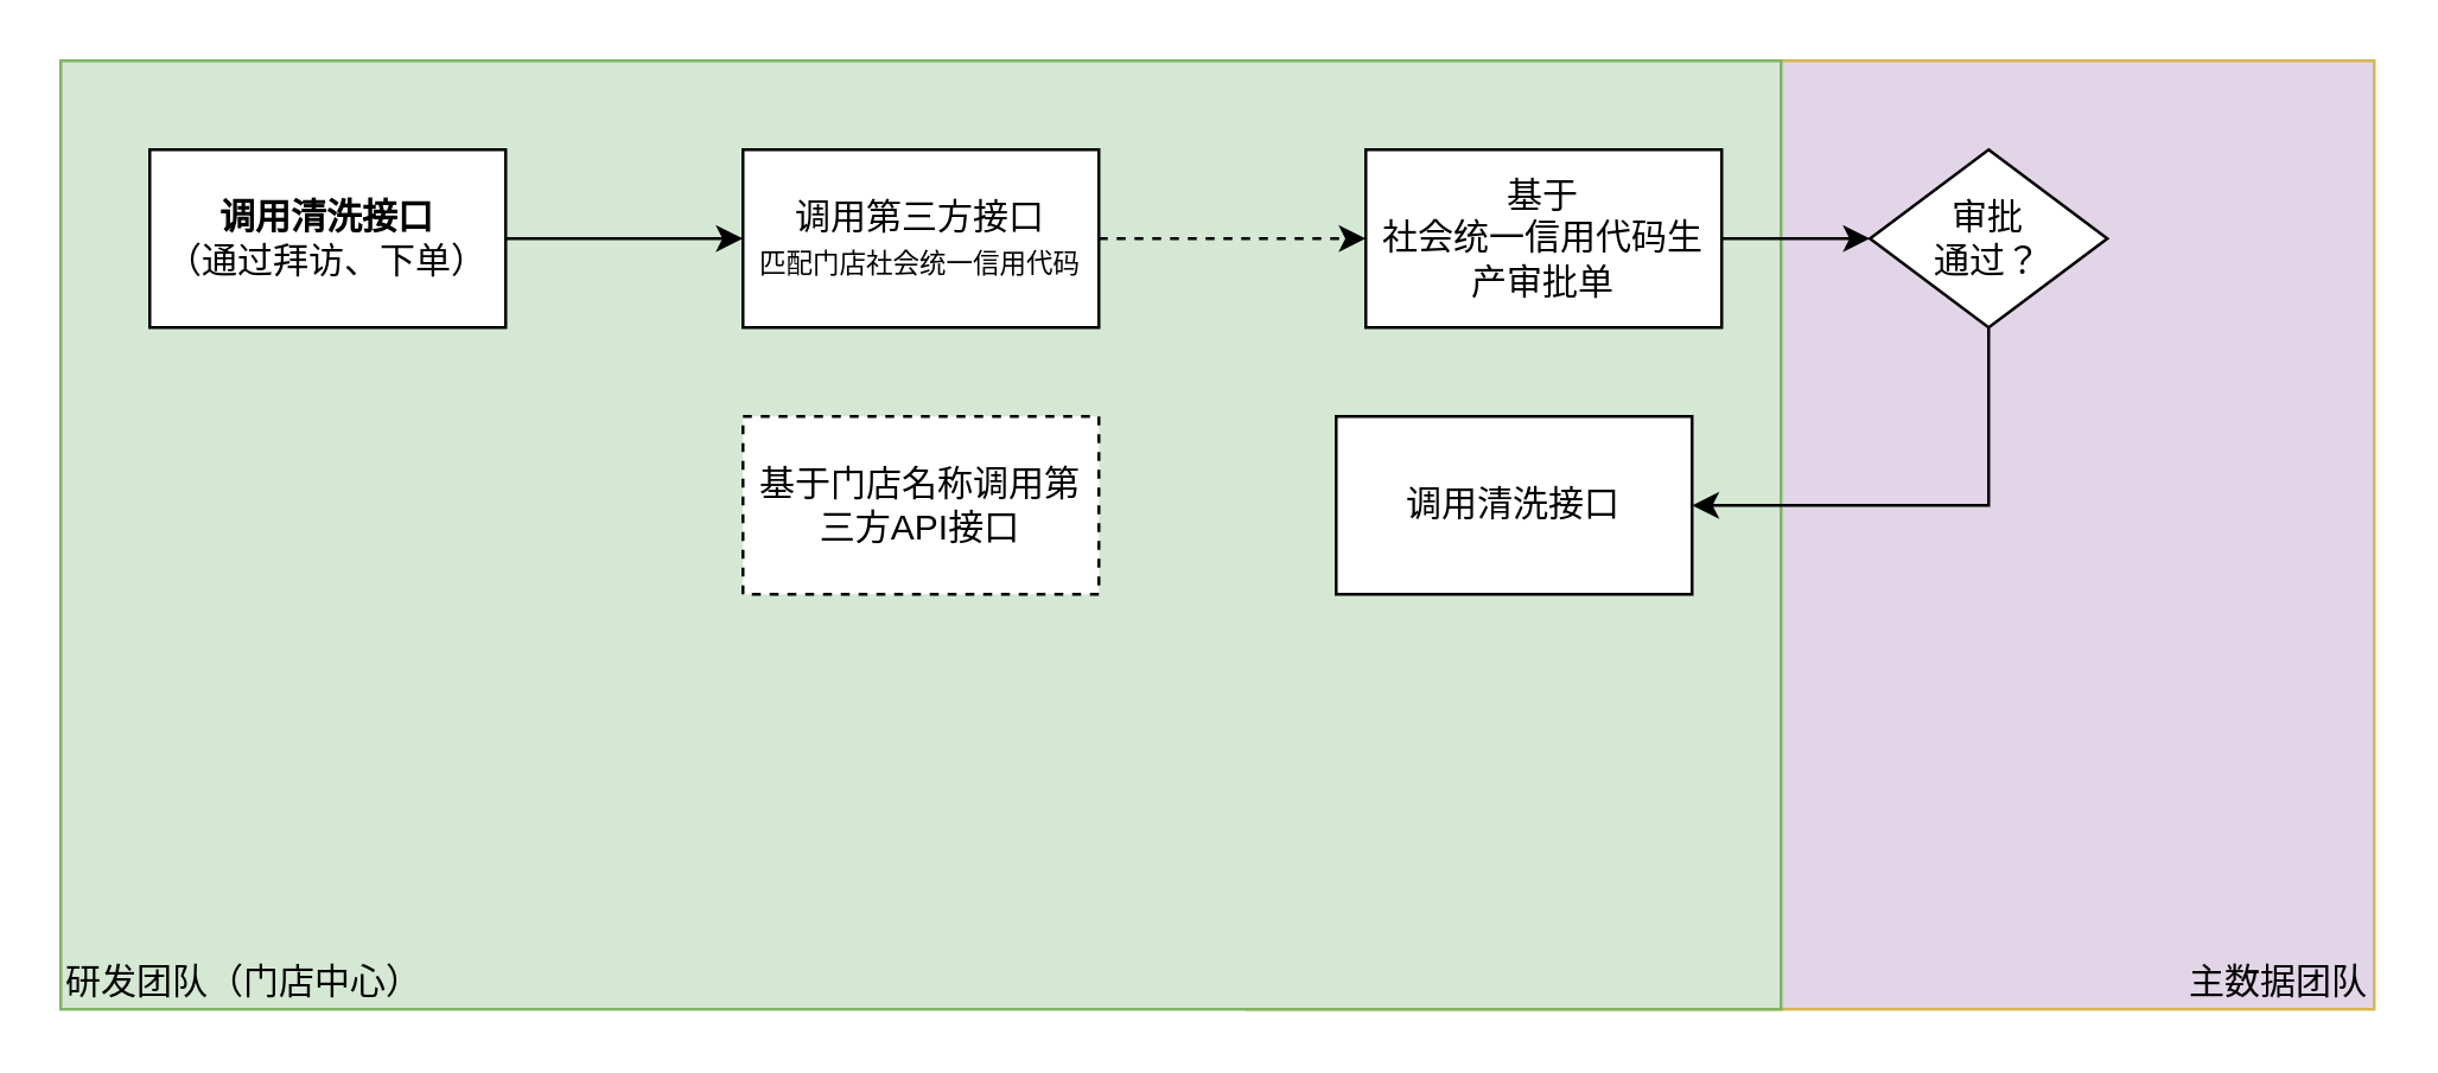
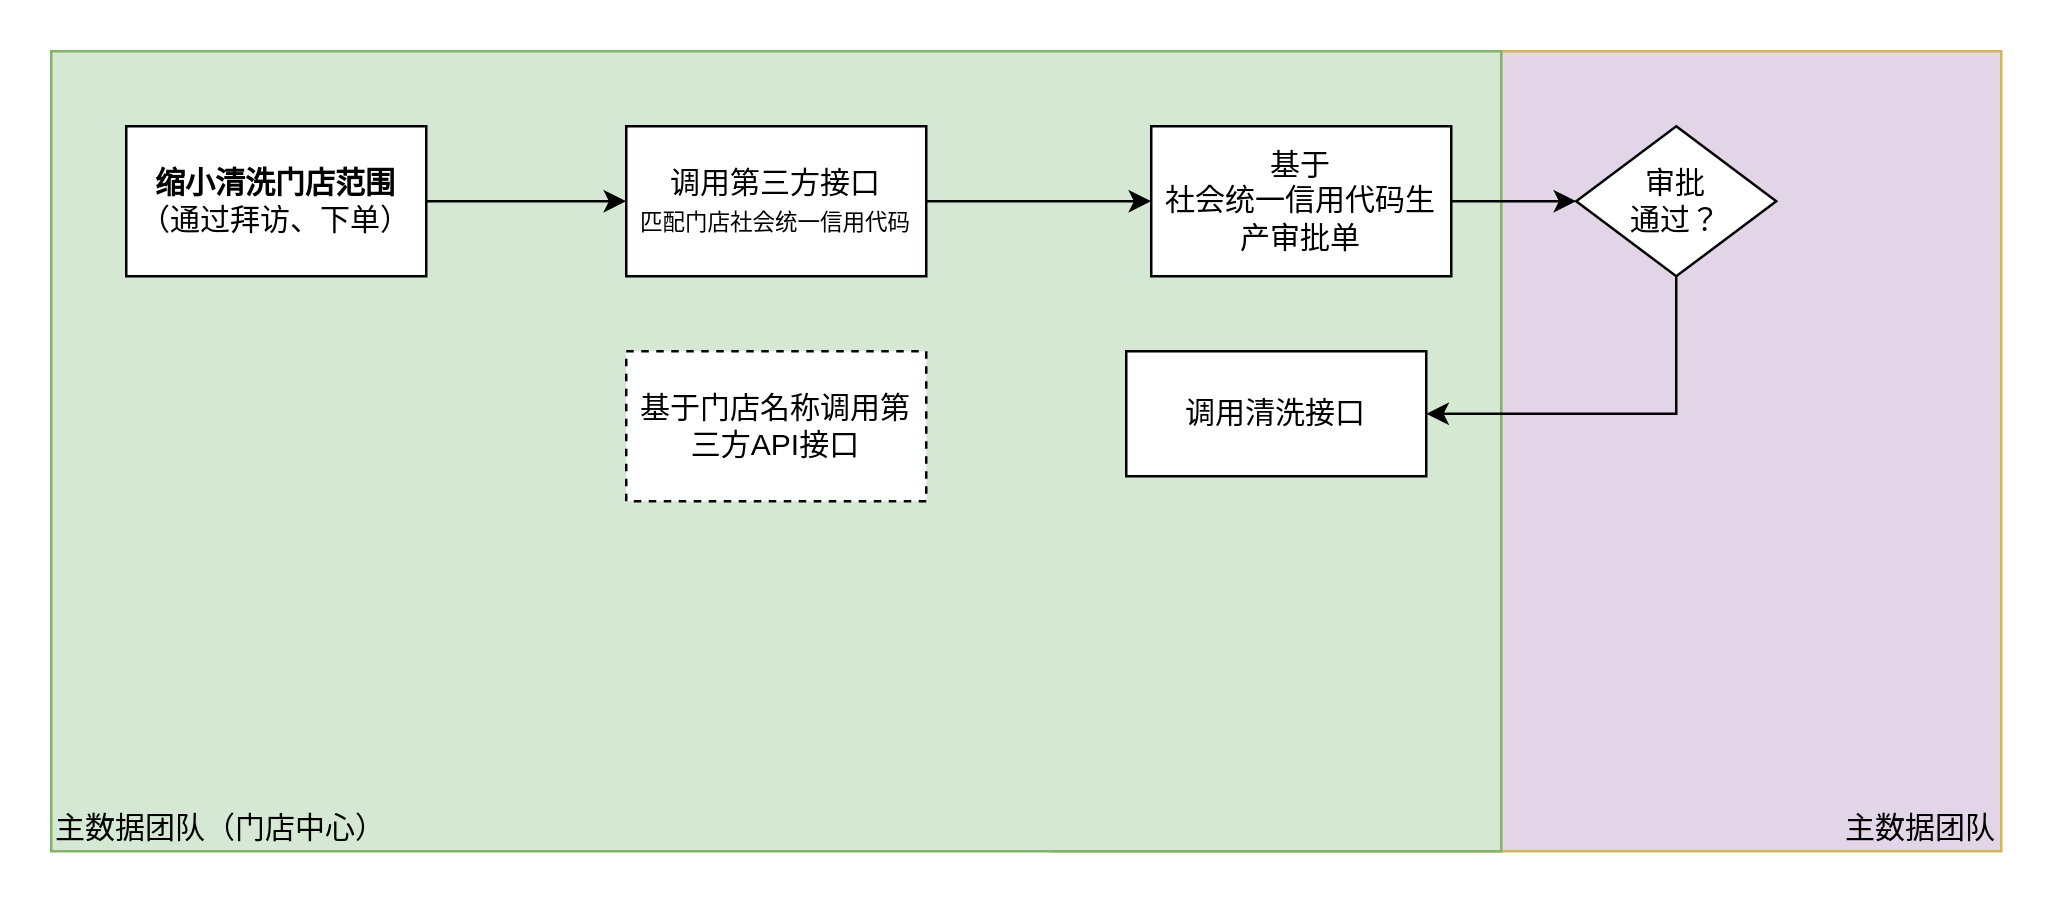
  <mxCell id="0" />
  <mxCell id="1" parent="0" />
  <mxCell id="2" value="主数据团队" style="rounded=0;whiteSpace=wrap;html=1;fillColor=#e1d5e7;strokeColor=#d6b656;verticalAlign=bottom;align=right;" vertex="1" parent="1"><mxGeometry x="420" y="20" width="380" height="320" as="geometry" /></mxCell>
- <mxCell id="3" value="研发团队（门店中心）" style="rounded=0;whiteSpace=wrap;html=1;fillColor=#d5e8d4;strokeColor=#82b366;verticalAlign=bottom;align=left;" vertex="1" parent="1"><mxGeometry x="20" y="20" width="580" height="320" as="geometry" /></mxCell>
+ <mxCell id="3" value="主数据团队（门店中心）" style="rounded=0;whiteSpace=wrap;html=1;fillColor=#d5e8d4;strokeColor=#82b366;verticalAlign=bottom;align=left;" vertex="1" parent="1"><mxGeometry x="20" y="20" width="580" height="320" as="geometry" /></mxCell>
  <mxCell id="4" value="" style="edgeStyle=orthogonalEdgeStyle;rounded=0;orthogonalLoop=1;jettySize=auto;html=1;" edge="1" parent="1" source="5" target="7"><mxGeometry relative="1" as="geometry" /></mxCell>
- <mxCell id="5" value="&lt;b&gt;调用清洗接口&lt;/b&gt;&lt;br&gt;（通过拜访、下单）" style="rounded=0;whiteSpace=wrap;html=1;" vertex="1" parent="1"><mxGeometry x="50" y="50" width="120" height="60" as="geometry" /></mxCell>
- <mxCell id="6" value="" style="edgeStyle=orthogonalEdgeStyle;rounded=0;orthogonalLoop=1;jettySize=auto;html=1;dashed=1;" edge="1" parent="1" source="7" target="9"><mxGeometry relative="1" as="geometry" /></mxCell>
+ <mxCell id="5" value="&lt;b&gt;缩小清洗门店范围&lt;/b&gt;&lt;br&gt;（通过拜访、下单）" style="rounded=0;whiteSpace=wrap;html=1;" vertex="1" parent="1"><mxGeometry x="50" y="50" width="120" height="60" as="geometry" /></mxCell>
+ <mxCell id="6" value="" style="edgeStyle=orthogonalEdgeStyle;rounded=0;orthogonalLoop=1;jettySize=auto;html=1;" edge="1" parent="1" source="7" target="9"><mxGeometry relative="1" as="geometry" /></mxCell>
  <mxCell id="7" value="调用第三方接口&lt;br&gt;&lt;font style=&quot;font-size: 9px;&quot;&gt;匹配门店社会统一信用代码&lt;/font&gt;" style="rounded=0;whiteSpace=wrap;html=1;" vertex="1" parent="1"><mxGeometry x="250" y="50" width="120" height="60" as="geometry" /></mxCell>
  <mxCell id="8" value="" style="edgeStyle=orthogonalEdgeStyle;rounded=0;orthogonalLoop=1;jettySize=auto;html=1;" edge="1" parent="1" source="9" target="12"><mxGeometry relative="1" as="geometry" /></mxCell>
  <mxCell id="9" value="基于&lt;br&gt;社会统一信用代码生产审批单" style="whiteSpace=wrap;html=1;rounded=0;" vertex="1" parent="1"><mxGeometry x="460" y="50" width="120" height="60" as="geometry" /></mxCell>
  <mxCell id="10" value="基于门店名称调用第三方API接口" style="rounded=0;whiteSpace=wrap;html=1;dashed=1;" vertex="1" parent="1"><mxGeometry x="250" y="140" width="120" height="60" as="geometry" /></mxCell>
  <mxCell id="11" value="" style="edgeStyle=orthogonalEdgeStyle;rounded=0;orthogonalLoop=1;jettySize=auto;html=1;entryX=1;entryY=0.5;entryDx=0;entryDy=0;exitX=0.5;exitY=1;exitDx=0;exitDy=0;" edge="1" parent="1" source="12" target="13"><mxGeometry relative="1" as="geometry" /></mxCell>
  <mxCell id="12" value="审批&lt;br&gt;通过？" style="rhombus;whiteSpace=wrap;html=1;rounded=0;" vertex="1" parent="1"><mxGeometry x="630" y="50" width="80" height="60" as="geometry" /></mxCell>
- <mxCell id="13" value="调用清洗接口" style="whiteSpace=wrap;html=1;rounded=0;" vertex="1" parent="1"><mxGeometry x="450" y="140" width="120" height="60" as="geometry" /></mxCell>
+ <mxCell id="13" value="调用清洗接口" style="whiteSpace=wrap;html=1;rounded=0;" vertex="1" parent="1"><mxGeometry x="450" y="140" width="120" height="50" as="geometry" /></mxCell>
